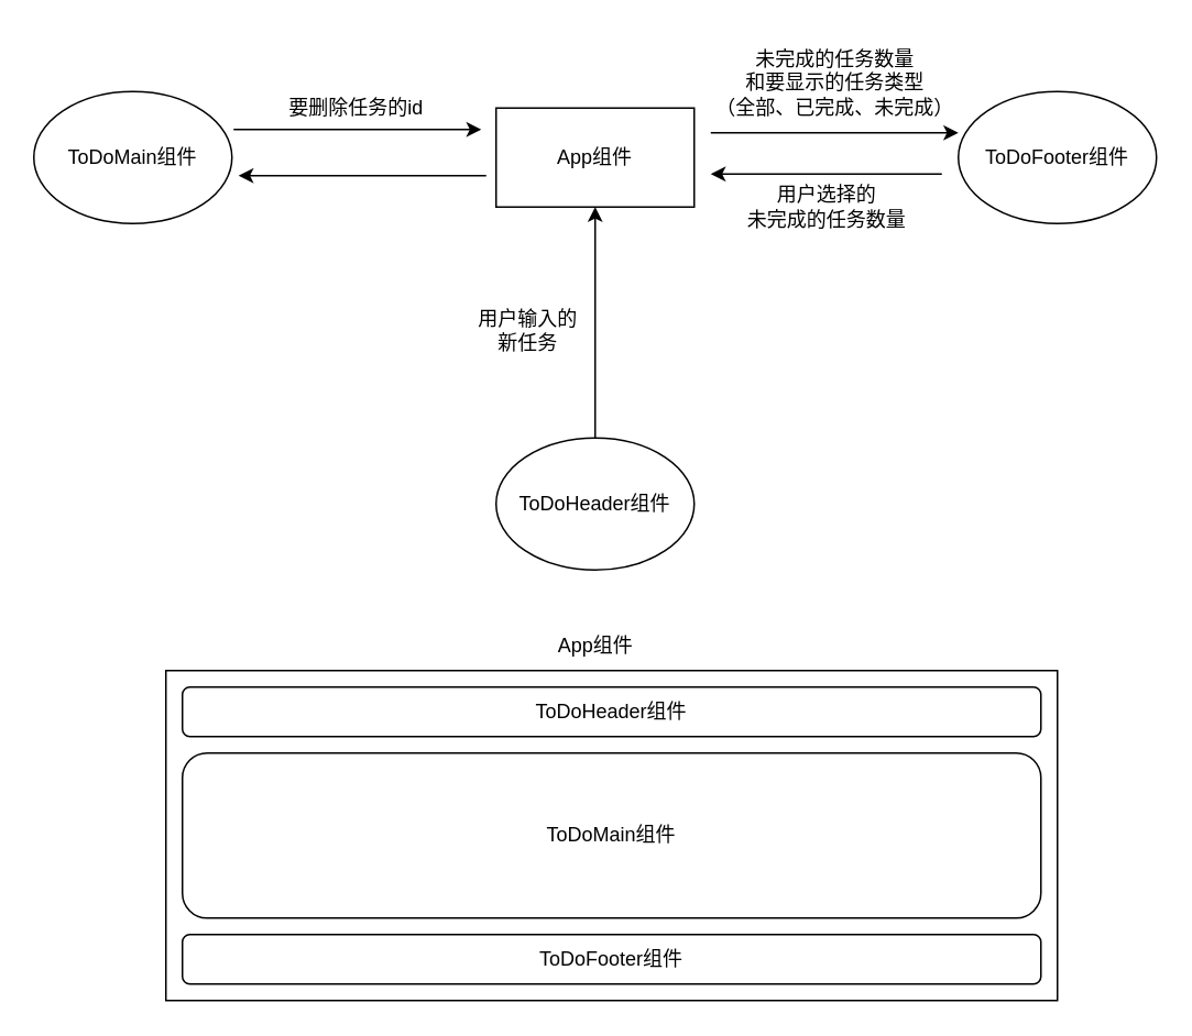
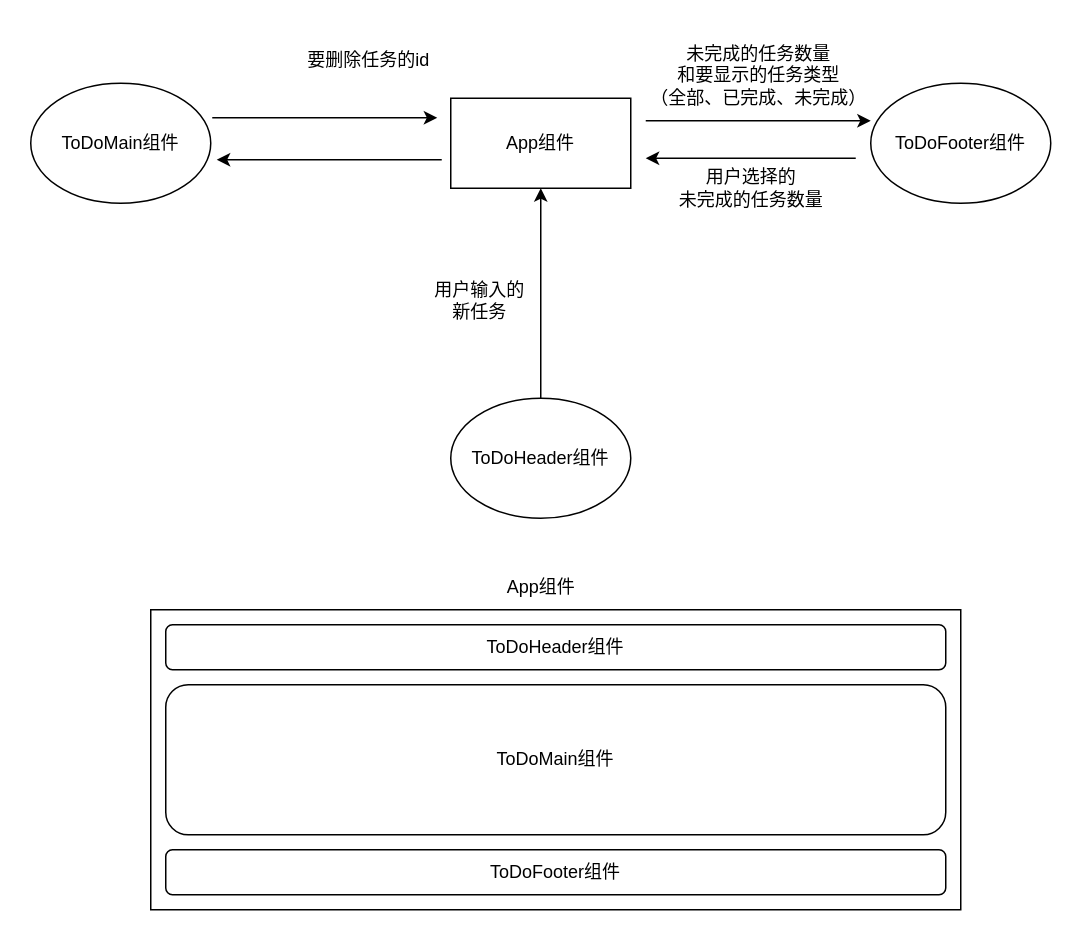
  <mxCell id="0" />
  <mxCell id="1" parent="0" />
  <mxCell id="2" value="App组件" style="rounded=0;whiteSpace=wrap;html=1;" parent="1" vertex="1"><mxGeometry x="300" y="65" width="120" height="60" as="geometry" /></mxCell>
  <mxCell id="3" value="ToDoHeader组件" style="ellipse;whiteSpace=wrap;html=1;" parent="1" vertex="1"><mxGeometry x="300" y="265" width="120" height="80" as="geometry" /></mxCell>
  <mxCell id="4" value="ToDoMain组件" style="ellipse;whiteSpace=wrap;html=1;" parent="1" vertex="1"><mxGeometry x="20" y="55" width="120" height="80" as="geometry" /></mxCell>
  <mxCell id="5" value="ToDoFooter组件" style="ellipse;whiteSpace=wrap;html=1;" parent="1" vertex="1"><mxGeometry x="580" y="55" width="120" height="80" as="geometry" /></mxCell>
  <mxCell id="6" value="" style="endArrow=classic;html=1;rounded=0;entryX=0.5;entryY=1;entryDx=0;entryDy=0;exitX=0.5;exitY=0;exitDx=0;exitDy=0;" parent="1" source="3" target="2" edge="1"><mxGeometry width="50" height="50" relative="1" as="geometry"><mxPoint x="110" y="215" as="sourcePoint" /><mxPoint x="160" y="165" as="targetPoint" /></mxGeometry></mxCell>
  <mxCell id="7" value="用户输入的&lt;div&gt;新任务&lt;/div&gt;" style="text;html=1;align=center;verticalAlign=middle;resizable=0;points=[];autosize=1;strokeColor=none;fillColor=none;rotation=0;" parent="1" vertex="1"><mxGeometry x="279" y="180" width="80" height="40" as="geometry" /></mxCell>
  <mxCell id="8" value="" style="endArrow=classic;html=1;rounded=0;" parent="1" edge="1"><mxGeometry width="50" height="50" relative="1" as="geometry"><mxPoint x="141" y="78" as="sourcePoint" /><mxPoint x="291" y="78" as="targetPoint" /></mxGeometry></mxCell>
  <mxCell id="9" value="" style="endArrow=classic;html=1;rounded=0;" parent="1" edge="1"><mxGeometry width="50" height="50" relative="1" as="geometry"><mxPoint x="294" y="106" as="sourcePoint" /><mxPoint x="144" y="106" as="targetPoint" /><Array as="points"><mxPoint x="164" y="106" /></Array></mxGeometry></mxCell>
- <mxCell id="10" value="要删除任务的id" style="text;html=1;align=center;verticalAlign=middle;resizable=0;points=[];autosize=1;strokeColor=none;fillColor=none;" parent="1" vertex="1"><mxGeometry x="160" y="50" width="110" height="30" as="geometry" /></mxCell>
+ <mxCell id="10" value="要删除任务的id" style="text;html=1;align=center;verticalAlign=middle;resizable=0;points=[];autosize=1;strokeColor=none;fillColor=none;" parent="1" vertex="1"><mxGeometry x="190" y="25" width="110" height="30" as="geometry" /></mxCell>
  <mxCell id="11" value="" style="endArrow=classic;html=1;rounded=0;" parent="1" edge="1"><mxGeometry width="50" height="50" relative="1" as="geometry"><mxPoint x="570" y="105" as="sourcePoint" /><mxPoint x="430" y="105" as="targetPoint" /></mxGeometry></mxCell>
  <mxCell id="12" value="" style="endArrow=classic;html=1;rounded=0;" parent="1" edge="1"><mxGeometry width="50" height="50" relative="1" as="geometry"><mxPoint x="430" y="80" as="sourcePoint" /><mxPoint x="580" y="80" as="targetPoint" /></mxGeometry></mxCell>
  <mxCell id="13" value="未完成的任务数量&lt;div&gt;和&lt;span style=&quot;background-color: initial;&quot;&gt;要显示&lt;/span&gt;&lt;span style=&quot;background-color: initial;&quot;&gt;的任务类型&lt;/span&gt;&lt;/div&gt;&lt;div&gt;&lt;span style=&quot;background-color: initial;&quot;&gt;（全部、已完成、未完成）&lt;/span&gt;&lt;/div&gt;" style="text;html=1;align=center;verticalAlign=middle;resizable=0;points=[];autosize=1;strokeColor=none;fillColor=none;" parent="1" vertex="1"><mxGeometry x="420" y="20" width="170" height="60" as="geometry" /></mxCell>
  <mxCell id="14" value="用户选择的&lt;div&gt;未完成的任务数量&lt;/div&gt;" style="text;html=1;align=center;verticalAlign=middle;resizable=0;points=[];autosize=1;strokeColor=none;fillColor=none;" parent="1" vertex="1"><mxGeometry x="440" y="105" width="120" height="40" as="geometry" /></mxCell>
  <mxCell id="15" value="" style="rounded=0;whiteSpace=wrap;html=1;" vertex="1" parent="1"><mxGeometry x="100" y="406" width="540" height="200" as="geometry" /></mxCell>
  <mxCell id="16" value="App组件" style="text;html=1;align=center;verticalAlign=middle;resizable=0;points=[];autosize=1;strokeColor=none;fillColor=none;" vertex="1" parent="1"><mxGeometry x="325" y="376" width="70" height="30" as="geometry" /></mxCell>
  <mxCell id="17" value="ToDoHeader组件" style="rounded=1;whiteSpace=wrap;html=1;" vertex="1" parent="1"><mxGeometry x="110" y="416" width="520" height="30" as="geometry" /></mxCell>
  <mxCell id="18" value="ToDoMain组件" style="rounded=1;whiteSpace=wrap;html=1;" vertex="1" parent="1"><mxGeometry x="110" y="456" width="520" height="100" as="geometry" /></mxCell>
  <mxCell id="19" value="ToDoFooter组件" style="rounded=1;whiteSpace=wrap;html=1;" vertex="1" parent="1"><mxGeometry x="110" y="566" width="520" height="30" as="geometry" /></mxCell>
